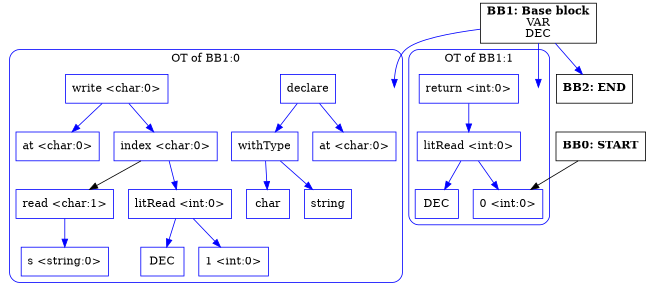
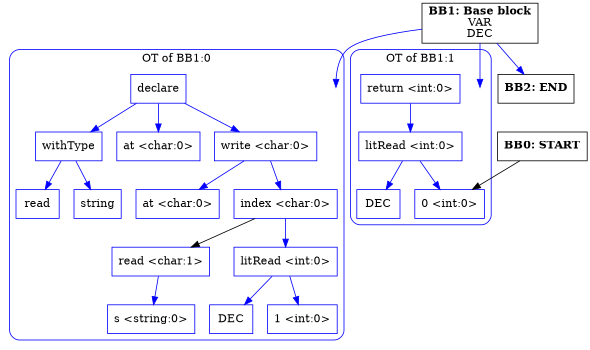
  digraph {
    compound=true
    splines=true
    node [shape=rectangle color=blue]
    edge [color=blue]
    entry0 [shape=point style=invis color=""]
    n2 [label=declare]
    n3 [label=withType]
    n4 [label="at <char:0>"]
    n5 [label="write <char:0>"]
-   n6 [label=char]
+   n6 [label=read]
    n7 [label=string]
    n8 [label="at <char:0>"]
    n9 [label="index <char:0>"]
    n10 [label="read <char:1>"]
    n11 [label="litRead <int:0>"]
    n12 [label="s <string:0>"]
    n13 [label=DEC]
    n14 [label="1 <int:0>"]
    entry1 [shape=point style=invis color=""]
    n16 [label="return <int:0>"]
    n17 [label="litRead <int:0>"]
    n18 [label=DEC]
    n19 [label="0 <int:0>"]
    n20 [label=<<B>BB2: END</B><BR ALIGN="CENTER"/>> color=""]
    n21 [label=<<B>BB1: Base block</B><BR ALIGN="CENTER"/>VAR<BR ALIGN="CENTER"/>DEC<BR ALIGN="CENTER"/>> color=""]
    n22 [label=<<B>BB0: START</B><BR ALIGN="CENTER"/>> color=""]
    subgraph cluster_1 {
      color=blue
      label="OT of BB1:0"
      style=rounded
      entry0
      n2
      n3
      n4
      n5
      n6
      n7
      n8
      n9
      n10
      n11
      n12
      n13
      n14
    }
    subgraph cluster_2 {
      color=blue
      label="OT of BB1:1"
      style=rounded
      entry1
      n16
      n17
      n18
      n19
    }
    n2 -> n3
    n2 -> n4
+   n2 -> n5
    n3 -> n6
    n3 -> n7
    n5 -> n8
    n5 -> n9
    n9 -> n10 [color=black]
    n9 -> n11
    n10 -> n12
    n11 -> n13
    n11 -> n14
    n16 -> n17
    n17 -> n18
    n17 -> n19
    n21 -> entry0
    n21 -> entry1
    n21 -> n20
    n22 -> n19 [color=""]
  }
